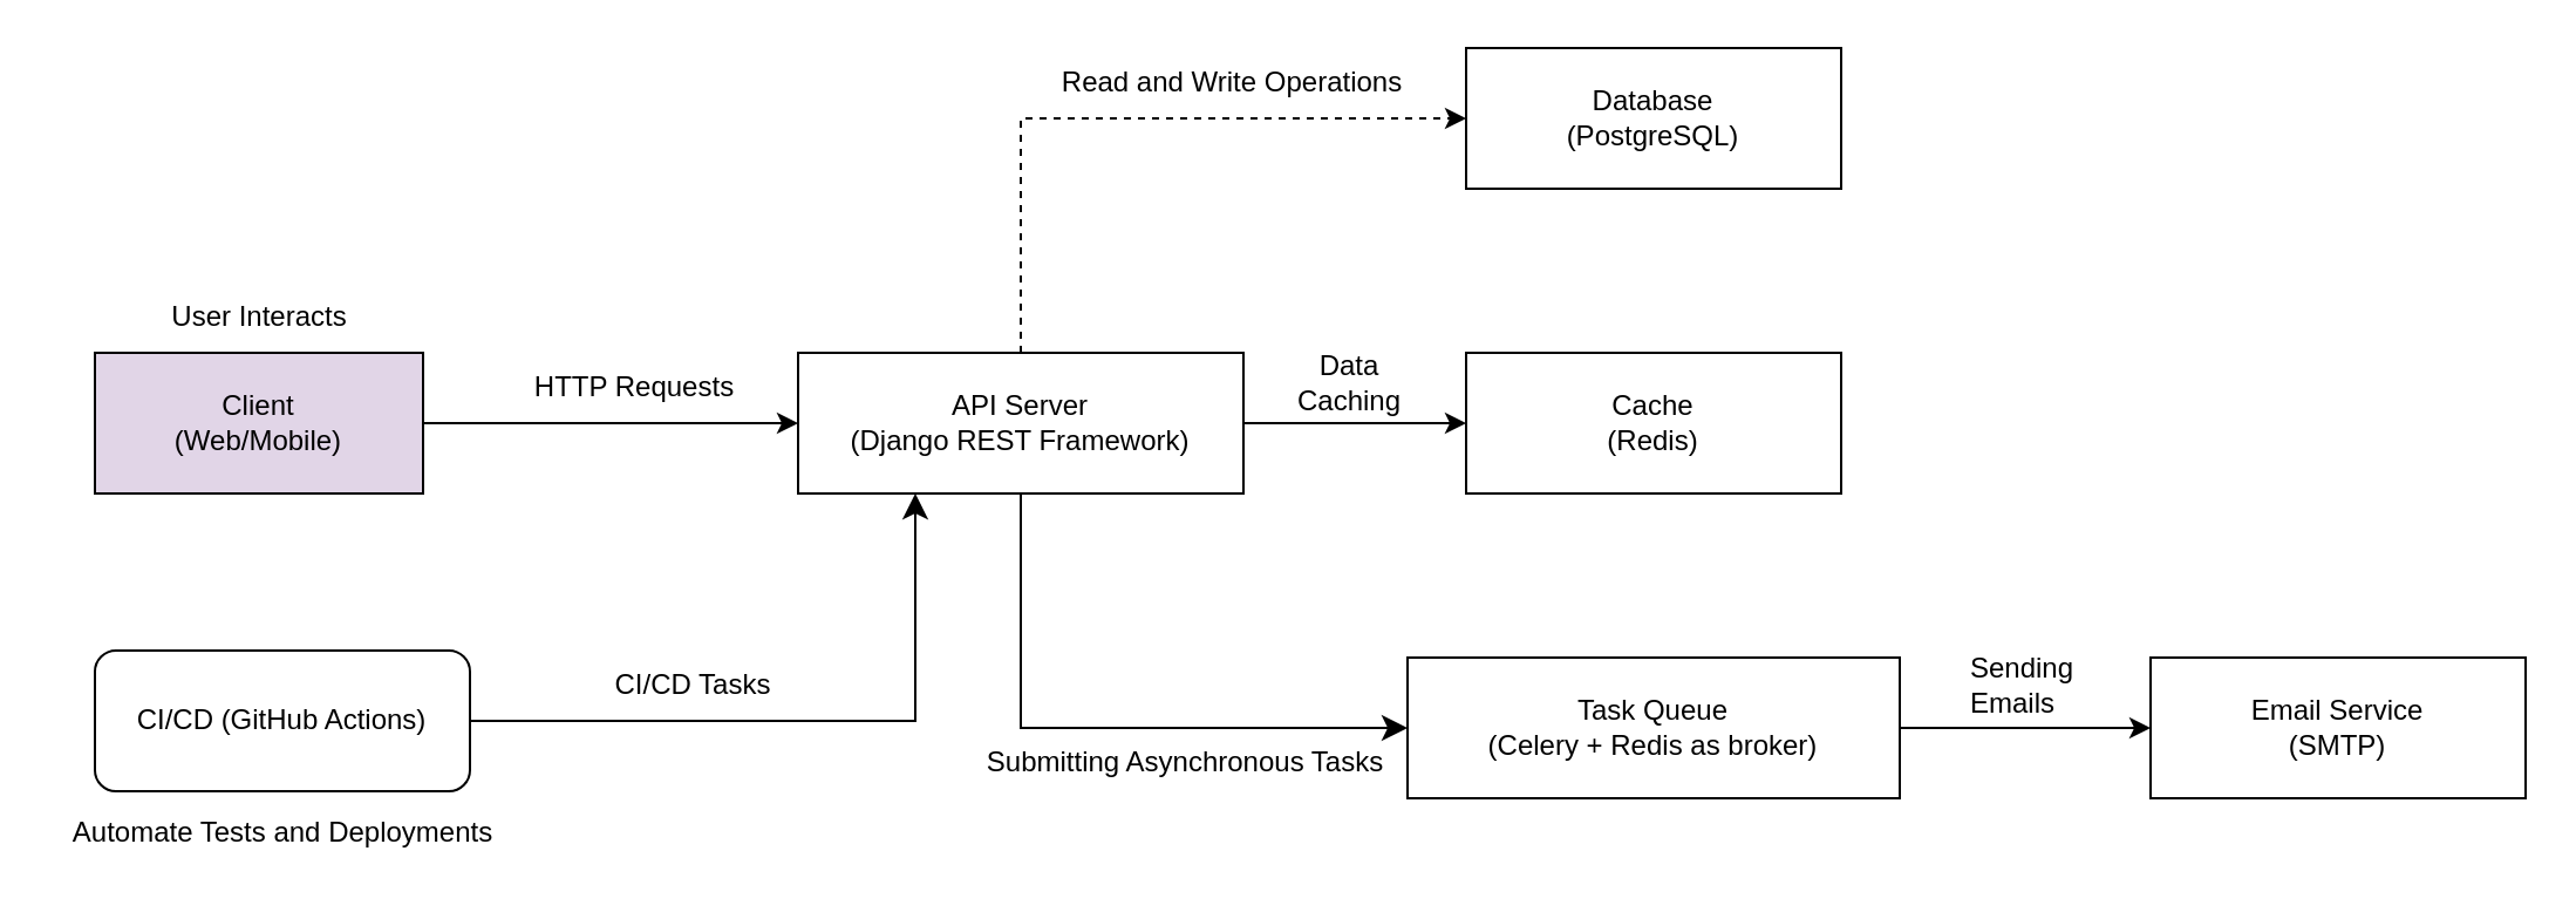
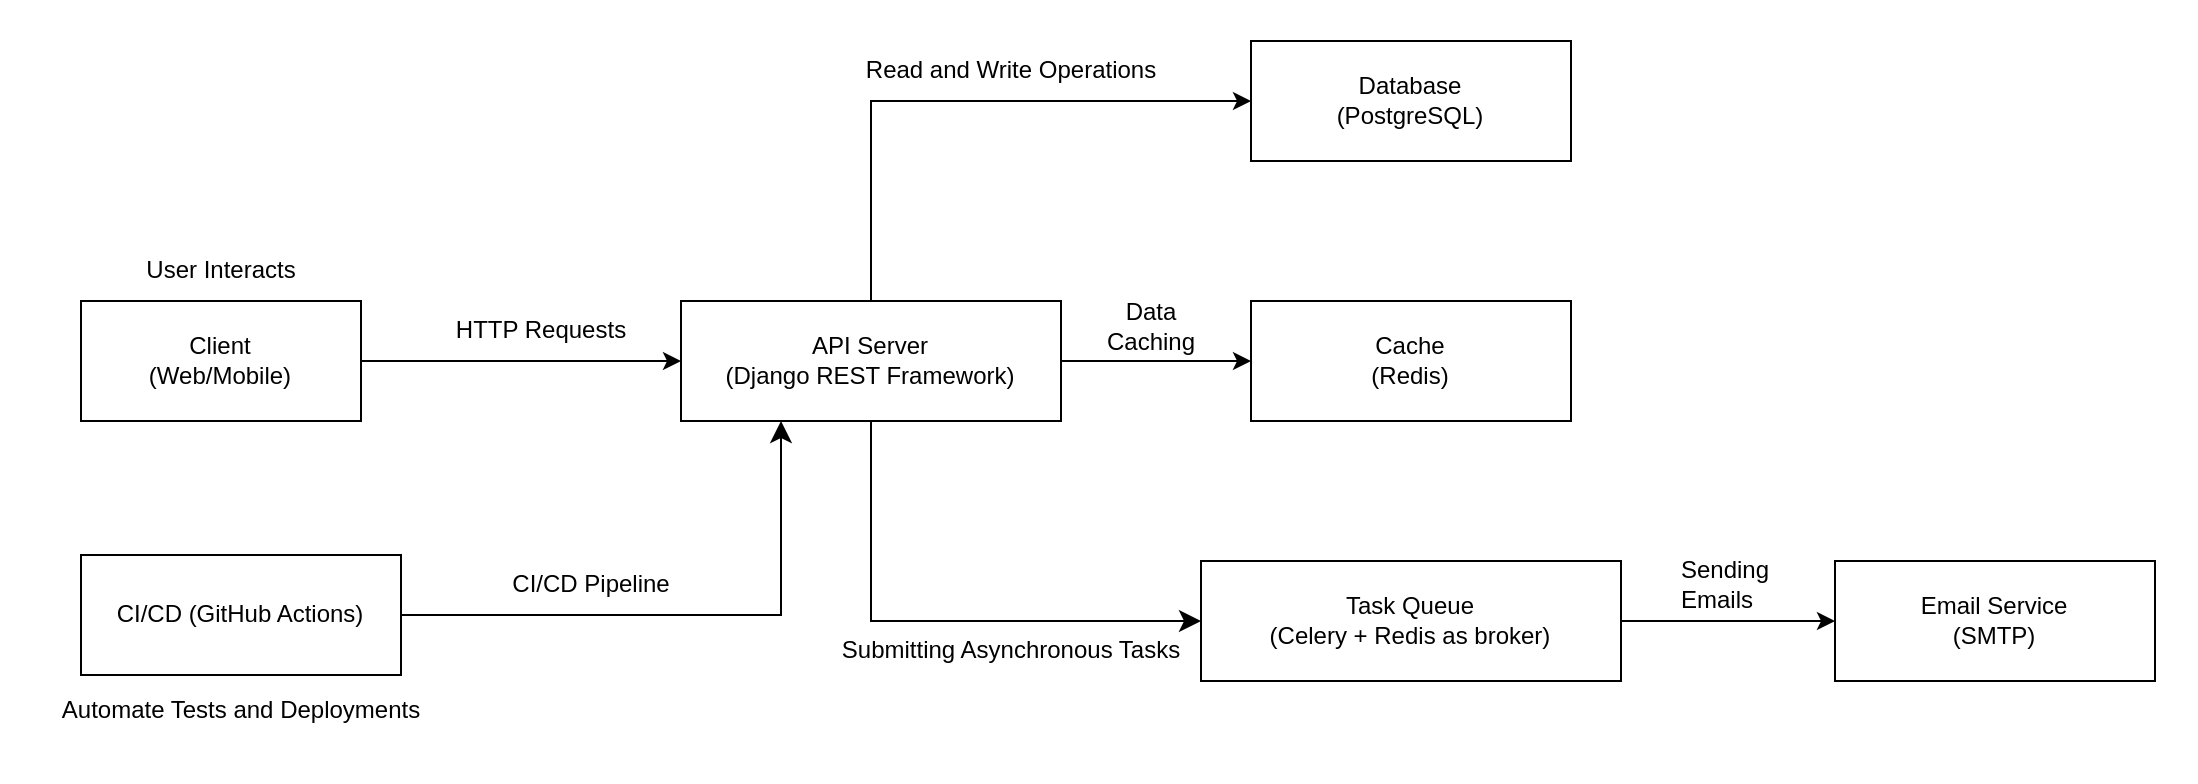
  <mxCell id="0" />
  <mxCell id="1" parent="0" />
- <mxCell id="2" value="Client&lt;div&gt;(Web/Mobile)&lt;/div&gt;" style="rounded=0;whiteSpace=wrap;html=1;fillColor=#e1d5e7;" vertex="1" parent="1"><mxGeometry x="40" y="150" width="140" height="60" as="geometry" /></mxCell>
+ <mxCell id="2" value="Client&lt;div&gt;(Web/Mobile)&lt;/div&gt;" style="rounded=0;whiteSpace=wrap;html=1;" vertex="1" parent="1"><mxGeometry x="40" y="150" width="140" height="60" as="geometry" /></mxCell>
  <mxCell id="3" value="API Server&lt;div&gt;(Django REST Framework)&lt;br&gt;&lt;/div&gt;" style="rounded=0;whiteSpace=wrap;html=1;" vertex="1" parent="1"><mxGeometry x="340" y="150" width="190" height="60" as="geometry" /></mxCell>
  <mxCell id="4" value="Database&lt;div&gt;(PostgreSQL)&lt;/div&gt;" style="rounded=0;whiteSpace=wrap;html=1;" vertex="1" parent="1"><mxGeometry x="625" y="20" width="160" height="60" as="geometry" /></mxCell>
  <mxCell id="5" value="Cache&lt;div&gt;(Redis)&lt;/div&gt;" style="rounded=0;whiteSpace=wrap;html=1;" vertex="1" parent="1"><mxGeometry x="625" y="150" width="160" height="60" as="geometry" /></mxCell>
  <mxCell id="6" value="&lt;div&gt;Task Queue&lt;/div&gt;&lt;div&gt;(Celery + Redis as broker)&lt;/div&gt;" style="rounded=0;whiteSpace=wrap;html=1;" vertex="1" parent="1"><mxGeometry x="600" y="280" width="210" height="60" as="geometry" /></mxCell>
  <mxCell id="7" value="&lt;div&gt;Email Service&lt;/div&gt;&lt;div&gt;(SMTP)&lt;/div&gt;" style="rounded=0;whiteSpace=wrap;html=1;" vertex="1" parent="1"><mxGeometry x="917" y="280" width="160" height="60" as="geometry" /></mxCell>
  <mxCell id="8" value="" style="endArrow=classic;html=1;rounded=0;exitX=1;exitY=0.5;exitDx=0;exitDy=0;" edge="1" parent="1" source="2" target="3"><mxGeometry width="50" height="50" relative="1" as="geometry"><mxPoint x="390" y="330" as="sourcePoint" /><mxPoint x="440" y="280" as="targetPoint" /></mxGeometry></mxCell>
  <mxCell id="9" value="HTTP Requests" style="text;html=1;align=center;verticalAlign=middle;resizable=0;points=[];autosize=1;strokeColor=none;fillColor=none;" vertex="1" parent="1"><mxGeometry x="215" y="150" width="110" height="30" as="geometry" /></mxCell>
- <mxCell id="10" value="" style="endArrow=classic;html=1;rounded=0;exitX=0.5;exitY=0;exitDx=0;exitDy=0;edgeStyle=orthogonalEdgeStyle;entryX=0;entryY=0.5;entryDx=0;entryDy=0;dashed=1;" edge="1" parent="1" source="3" target="4"><mxGeometry width="50" height="50" relative="1" as="geometry"><mxPoint x="465" y="49.58" as="sourcePoint" /><mxPoint x="610" y="50" as="targetPoint" /><Array as="points"><mxPoint x="435" y="50" /></Array></mxGeometry></mxCell>
+ <mxCell id="10" value="" style="endArrow=classic;html=1;rounded=0;exitX=0.5;exitY=0;exitDx=0;exitDy=0;edgeStyle=orthogonalEdgeStyle;entryX=0;entryY=0.5;entryDx=0;entryDy=0;" edge="1" parent="1" source="3" target="4"><mxGeometry width="50" height="50" relative="1" as="geometry"><mxPoint x="465" y="49.58" as="sourcePoint" /><mxPoint x="610" y="50" as="targetPoint" /><Array as="points"><mxPoint x="435" y="50" /></Array></mxGeometry></mxCell>
  <mxCell id="11" value="" style="edgeStyle=segmentEdgeStyle;endArrow=classic;html=1;curved=0;rounded=0;endSize=8;startSize=8;sourcePerimeterSpacing=0;targetPerimeterSpacing=0;exitX=0.5;exitY=1;exitDx=0;exitDy=0;entryX=0;entryY=0.5;entryDx=0;entryDy=0;" edge="1" parent="1" source="3" target="6"><mxGeometry width="100" relative="1" as="geometry"><mxPoint x="280" y="280" as="sourcePoint" /><mxPoint x="570" y="319" as="targetPoint" /><Array as="points"><mxPoint x="435" y="310" /></Array></mxGeometry></mxCell>
  <mxCell id="12" value="" style="endArrow=classic;html=1;rounded=0;exitX=1;exitY=0.5;exitDx=0;exitDy=0;" edge="1" parent="1" source="3"><mxGeometry width="50" height="50" relative="1" as="geometry"><mxPoint x="540" y="180" as="sourcePoint" /><mxPoint x="625" y="180" as="targetPoint" /></mxGeometry></mxCell>
- <mxCell id="13" value="Read and Write Operations" style="text;html=1;align=center;verticalAlign=middle;resizable=0;points=[];autosize=1;strokeColor=none;fillColor=none;" vertex="1" parent="1"><mxGeometry x="440" y="20" width="170" height="30" as="geometry" /></mxCell>
+ <mxCell id="13" value="Read and Write Operations" style="text;html=1;align=center;verticalAlign=middle;resizable=0;points=[];autosize=1;strokeColor=none;fillColor=none;" vertex="1" parent="1"><mxGeometry x="420" y="20" width="170" height="30" as="geometry" /></mxCell>
  <mxCell id="14" value="&lt;span style=&quot;text-align: left; text-wrap: wrap;&quot;&gt;Data Caching&lt;/span&gt;" style="text;html=1;align=center;verticalAlign=middle;resizable=0;points=[];autosize=1;strokeColor=none;fillColor=none;" vertex="1" parent="1"><mxGeometry x="525" y="148" width="100" height="30" as="geometry" /></mxCell>
  <mxCell id="15" value="Submitting Asynchronous Tasks" style="text;html=1;align=center;verticalAlign=middle;resizable=0;points=[];autosize=1;strokeColor=none;fillColor=none;" vertex="1" parent="1"><mxGeometry x="410" y="310" width="190" height="30" as="geometry" /></mxCell>
  <mxCell id="16" value="" style="endArrow=classic;html=1;rounded=0;exitX=1;exitY=0.5;exitDx=0;exitDy=0;" edge="1" parent="1" source="6"><mxGeometry width="50" height="50" relative="1" as="geometry"><mxPoint x="822" y="310" as="sourcePoint" /><mxPoint x="917" y="310" as="targetPoint" /></mxGeometry></mxCell>
  <mxCell id="17" value="&lt;div style=&quot;text-align: left;&quot;&gt;&lt;span style=&quot;background-color: initial; text-wrap: wrap;&quot;&gt;Sending Emails&lt;/span&gt;&lt;/div&gt;" style="text;html=1;align=center;verticalAlign=middle;resizable=0;points=[];autosize=1;strokeColor=none;fillColor=none;" vertex="1" parent="1"><mxGeometry x="807" y="277" width="110" height="30" as="geometry" /></mxCell>
- <mxCell id="18" value="CI/CD (GitHub Actions)" style="whiteSpace=wrap;html=1;rounded=1;" vertex="1" parent="1"><mxGeometry x="40" y="277" width="160" height="60" as="geometry" /></mxCell>
+ <mxCell id="18" value="CI/CD (GitHub Actions)" style="rounded=0;whiteSpace=wrap;html=1;" vertex="1" parent="1"><mxGeometry x="40" y="277" width="160" height="60" as="geometry" /></mxCell>
  <mxCell id="19" value="" style="edgeStyle=segmentEdgeStyle;endArrow=classic;html=1;curved=0;rounded=0;endSize=8;startSize=8;sourcePerimeterSpacing=0;targetPerimeterSpacing=0;exitX=1;exitY=0.5;exitDx=0;exitDy=0;" edge="1" parent="1" source="18" target="3"><mxGeometry width="100" relative="1" as="geometry"><mxPoint x="350" y="250" as="sourcePoint" /><mxPoint x="390" y="220" as="targetPoint" /><Array as="points"><mxPoint x="390" y="307" /></Array></mxGeometry></mxCell>
- <mxCell id="20" value="CI/CD Tasks" style="text;html=1;align=center;verticalAlign=middle;resizable=0;points=[];autosize=1;strokeColor=none;fillColor=none;" vertex="1" parent="1"><mxGeometry x="245" y="277" width="100" height="30" as="geometry" /></mxCell>
+ <mxCell id="20" value="CI/CD Pipeline" style="text;html=1;align=center;verticalAlign=middle;resizable=0;points=[];autosize=1;strokeColor=none;fillColor=none;" vertex="1" parent="1"><mxGeometry x="245" y="277" width="100" height="30" as="geometry" /></mxCell>
  <mxCell id="21" value="Automate Tests and Deployments" style="text;html=1;align=center;verticalAlign=middle;resizable=0;points=[];autosize=1;strokeColor=none;fillColor=none;" vertex="1" parent="1"><mxGeometry x="20" y="340" width="200" height="30" as="geometry" /></mxCell>
  <mxCell id="22" value="User Interacts" style="text;html=1;align=center;verticalAlign=middle;resizable=0;points=[];autosize=1;strokeColor=none;fillColor=none;" vertex="1" parent="1"><mxGeometry x="60" y="120" width="100" height="30" as="geometry" /></mxCell>
